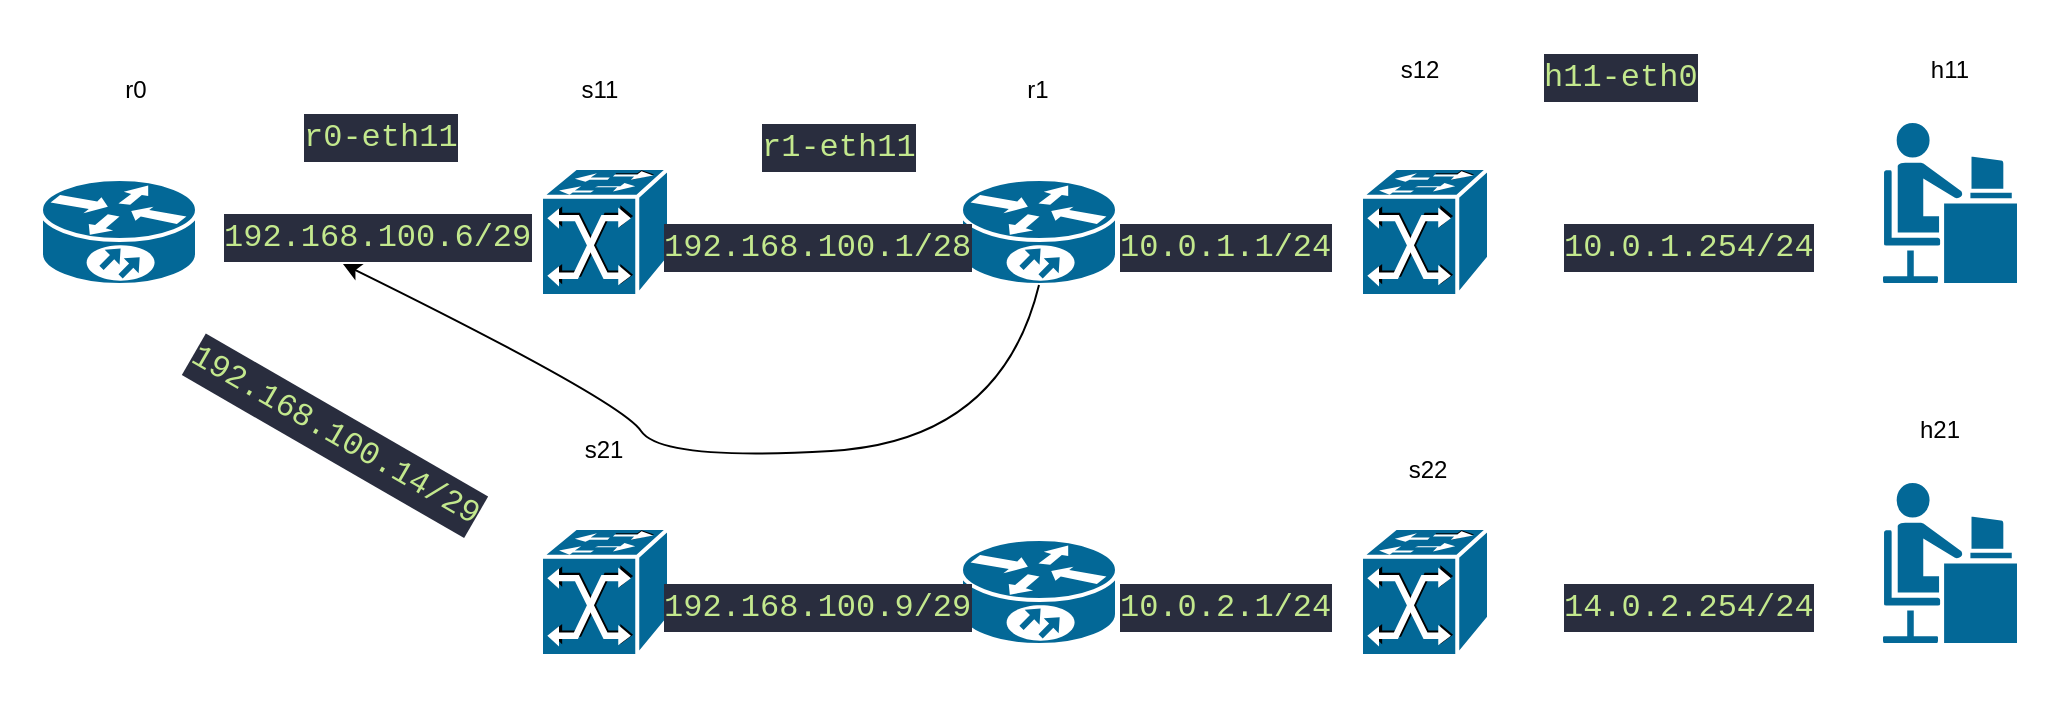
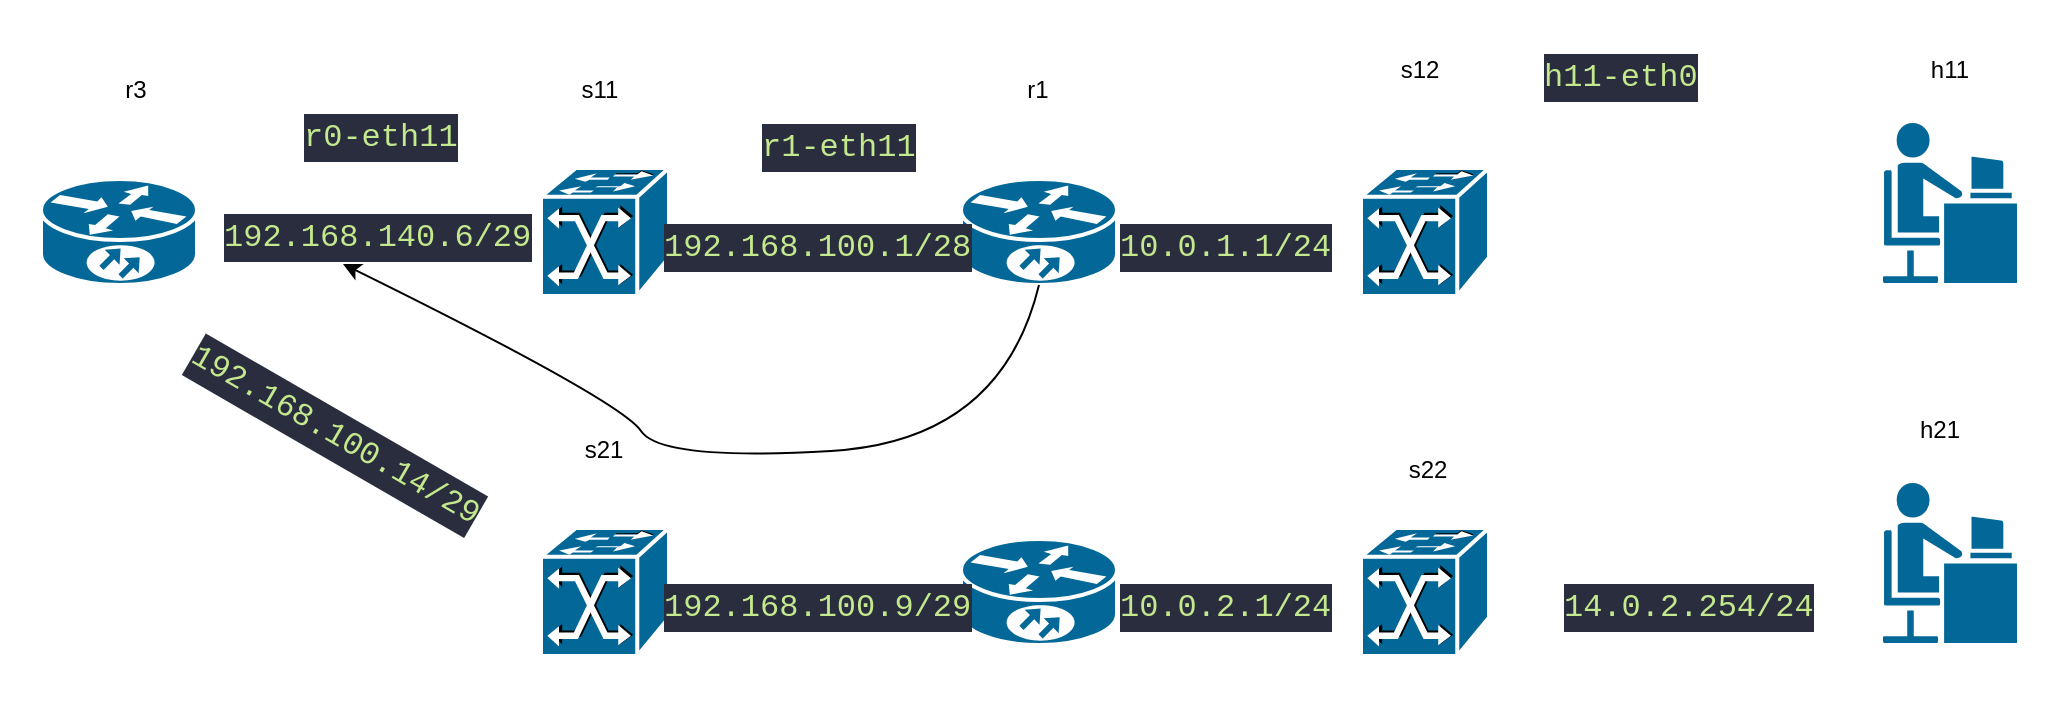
  <mxCell id="0" />
  <mxCell id="1" parent="0" />
  <mxCell id="2" value="" style="shape=mxgraph.cisco.routers.10700;sketch=0;html=1;pointerEvents=1;dashed=0;fillColor=#036897;strokeColor=#ffffff;strokeWidth=2;verticalLabelPosition=bottom;verticalAlign=top;align=center;outlineConnect=0;" vertex="1" parent="1"><mxGeometry x="20" y="89" width="78" height="53" as="geometry" /></mxCell>
  <mxCell id="3" value="" style="shape=mxgraph.cisco.routers.10700;sketch=0;html=1;pointerEvents=1;dashed=0;fillColor=#036897;strokeColor=#ffffff;strokeWidth=2;verticalLabelPosition=bottom;verticalAlign=top;align=center;outlineConnect=0;" vertex="1" parent="1"><mxGeometry x="480" y="89" width="78" height="53" as="geometry" /></mxCell>
  <mxCell id="4" value="" style="shape=mxgraph.cisco.switches.atm_fast_gigabit_etherswitch;sketch=0;html=1;pointerEvents=1;dashed=0;fillColor=#036897;strokeColor=#ffffff;strokeWidth=2;verticalLabelPosition=bottom;verticalAlign=top;align=center;outlineConnect=0;" vertex="1" parent="1"><mxGeometry x="270" y="83.5" width="64" height="64" as="geometry" /></mxCell>
  <mxCell id="5" value="" style="shape=mxgraph.cisco.switches.atm_fast_gigabit_etherswitch;sketch=0;html=1;pointerEvents=1;dashed=0;fillColor=#036897;strokeColor=#ffffff;strokeWidth=2;verticalLabelPosition=bottom;verticalAlign=top;align=center;outlineConnect=0;" vertex="1" parent="1"><mxGeometry x="680" y="83.5" width="64" height="64" as="geometry" /></mxCell>
  <mxCell id="6" value="" style="shape=mxgraph.cisco.people.androgenous_person;sketch=0;html=1;pointerEvents=1;dashed=0;fillColor=#036897;strokeColor=#ffffff;strokeWidth=2;verticalLabelPosition=bottom;verticalAlign=top;align=center;outlineConnect=0;" vertex="1" parent="1"><mxGeometry x="940" y="60" width="69" height="82" as="geometry" /></mxCell>
- <mxCell id="7" value="r0" style="text;html=1;align=center;verticalAlign=middle;whiteSpace=wrap;rounded=0;" vertex="1" parent="1"><mxGeometry x="38" y="30" width="60" height="30" as="geometry" /></mxCell>
+ <mxCell id="7" value="r3" style="text;html=1;align=center;verticalAlign=middle;whiteSpace=wrap;rounded=0;" vertex="1" parent="1"><mxGeometry x="38" y="30" width="60" height="30" as="geometry" /></mxCell>
  <mxCell id="8" value="s11" style="text;html=1;align=center;verticalAlign=middle;whiteSpace=wrap;rounded=0;" vertex="1" parent="1"><mxGeometry x="270" y="30" width="60" height="30" as="geometry" /></mxCell>
  <mxCell id="9" value="r1" style="text;html=1;align=center;verticalAlign=middle;whiteSpace=wrap;rounded=0;" vertex="1" parent="1"><mxGeometry x="489" y="30" width="60" height="30" as="geometry" /></mxCell>
  <mxCell id="10" value="&lt;div style=&quot;color: #babed8;background-color: #292d3e;font-family: 'FiraCode NERD FONT', Menlo, Monaco, 'Courier New', monospace;font-weight: normal;font-size: 16px;line-height: 24px;white-space: pre;&quot;&gt;&lt;div&gt;&lt;span style=&quot;color: #c3e88d;&quot;&gt;192.168.100.1/28&lt;/span&gt;&lt;/div&gt;&lt;/div&gt;" style="text;whiteSpace=wrap;html=1;" vertex="1" parent="1"><mxGeometry x="330" y="105" width="159" height="50" as="geometry" /></mxCell>
  <mxCell id="11" value="&lt;div style=&quot;color: #babed8;background-color: #292d3e;font-family: 'FiraCode NERD FONT', Menlo, Monaco, 'Courier New', monospace;font-weight: normal;font-size: 16px;line-height: 24px;white-space: pre;&quot;&gt;&lt;div&gt;&lt;span style=&quot;color: #c3e88d;&quot;&gt;10.0.1.1/24&lt;/span&gt;&lt;/div&gt;&lt;/div&gt;" style="text;whiteSpace=wrap;html=1;" vertex="1" parent="1"><mxGeometry x="558" y="105" width="140" height="50" as="geometry" /></mxCell>
- <mxCell id="12" value="&lt;div style=&quot;color: #babed8;background-color: #292d3e;font-family: 'FiraCode NERD FONT', Menlo, Monaco, 'Courier New', monospace;font-weight: normal;font-size: 16px;line-height: 24px;white-space: pre;&quot;&gt;&lt;div&gt;&lt;span style=&quot;color: #c3e88d;&quot;&gt;192.168.100.6/29&lt;/span&gt;&lt;/div&gt;&lt;/div&gt;" style="text;whiteSpace=wrap;html=1;" vertex="1" parent="1"><mxGeometry x="110" y="99.5" width="122" height="32" as="geometry" /></mxCell>
- <mxCell id="13" value="&lt;div style=&quot;color: #babed8;background-color: #292d3e;font-family: 'FiraCode NERD FONT', Menlo, Monaco, 'Courier New', monospace;font-weight: normal;font-size: 16px;line-height: 24px;white-space: pre;&quot;&gt;&lt;div&gt;&lt;span style=&quot;color: #c3e88d;&quot;&gt;10.0.1.254/24&lt;/span&gt;&lt;/div&gt;&lt;/div&gt;" style="text;whiteSpace=wrap;html=1;" vertex="1" parent="1"><mxGeometry x="780" y="105" width="160" height="50" as="geometry" /></mxCell>
+ <mxCell id="12" value="&lt;div style=&quot;color: #babed8;background-color: #292d3e;font-family: 'FiraCode NERD FONT', Menlo, Monaco, 'Courier New', monospace;font-weight: normal;font-size: 16px;line-height: 24px;white-space: pre;&quot;&gt;&lt;div&gt;&lt;span style=&quot;color: #c3e88d;&quot;&gt;192.168.140.6/29&lt;/span&gt;&lt;/div&gt;&lt;/div&gt;" style="text;whiteSpace=wrap;html=1;" vertex="1" parent="1"><mxGeometry x="110" y="99.5" width="122" height="32" as="geometry" /></mxCell>
  <mxCell id="14" value="" style="shape=mxgraph.cisco.routers.10700;sketch=0;html=1;pointerEvents=1;dashed=0;fillColor=#036897;strokeColor=#ffffff;strokeWidth=2;verticalLabelPosition=bottom;verticalAlign=top;align=center;outlineConnect=0;" vertex="1" parent="1"><mxGeometry x="480" y="269" width="78" height="53" as="geometry" /></mxCell>
  <mxCell id="15" value="" style="shape=mxgraph.cisco.switches.atm_fast_gigabit_etherswitch;sketch=0;html=1;pointerEvents=1;dashed=0;fillColor=#036897;strokeColor=#ffffff;strokeWidth=2;verticalLabelPosition=bottom;verticalAlign=top;align=center;outlineConnect=0;" vertex="1" parent="1"><mxGeometry x="270" y="263.5" width="64" height="64" as="geometry" /></mxCell>
  <mxCell id="16" value="" style="shape=mxgraph.cisco.switches.atm_fast_gigabit_etherswitch;sketch=0;html=1;pointerEvents=1;dashed=0;fillColor=#036897;strokeColor=#ffffff;strokeWidth=2;verticalLabelPosition=bottom;verticalAlign=top;align=center;outlineConnect=0;" vertex="1" parent="1"><mxGeometry x="680" y="263.5" width="64" height="64" as="geometry" /></mxCell>
  <mxCell id="17" value="" style="shape=mxgraph.cisco.people.androgenous_person;sketch=0;html=1;pointerEvents=1;dashed=0;fillColor=#036897;strokeColor=#ffffff;strokeWidth=2;verticalLabelPosition=bottom;verticalAlign=top;align=center;outlineConnect=0;" vertex="1" parent="1"><mxGeometry x="940" y="240" width="69" height="82" as="geometry" /></mxCell>
  <mxCell id="18" value="s21" style="text;html=1;align=center;verticalAlign=middle;whiteSpace=wrap;rounded=0;" vertex="1" parent="1"><mxGeometry x="272" y="210" width="60" height="30" as="geometry" /></mxCell>
  <mxCell id="19" value="&lt;div style=&quot;color: #babed8;background-color: #292d3e;font-family: 'FiraCode NERD FONT', Menlo, Monaco, 'Courier New', monospace;font-weight: normal;font-size: 16px;line-height: 24px;white-space: pre;&quot;&gt;&lt;div&gt;&lt;span style=&quot;color: #c3e88d;&quot;&gt;192.168.100.9/29&lt;/span&gt;&lt;/div&gt;&lt;/div&gt;" style="text;whiteSpace=wrap;html=1;" vertex="1" parent="1"><mxGeometry x="330" y="285" width="159" height="50" as="geometry" /></mxCell>
  <mxCell id="20" value="&lt;div style=&quot;color: #babed8;background-color: #292d3e;font-family: 'FiraCode NERD FONT', Menlo, Monaco, 'Courier New', monospace;font-weight: normal;font-size: 16px;line-height: 24px;white-space: pre;&quot;&gt;&lt;div&gt;&lt;span style=&quot;color: #c3e88d;&quot;&gt;10.0.2.1/24&lt;/span&gt;&lt;/div&gt;&lt;/div&gt;" style="text;whiteSpace=wrap;html=1;" vertex="1" parent="1"><mxGeometry x="558" y="285" width="140" height="50" as="geometry" /></mxCell>
  <mxCell id="21" value="&lt;div style=&quot;color: #babed8;background-color: #292d3e;font-family: 'FiraCode NERD FONT', Menlo, Monaco, 'Courier New', monospace;font-weight: normal;font-size: 16px;line-height: 24px;white-space: pre;&quot;&gt;&lt;div&gt;&lt;span style=&quot;color: #c3e88d;&quot;&gt;192.168.100.14/29&lt;/span&gt;&lt;/div&gt;&lt;/div&gt;" style="text;whiteSpace=wrap;html=1;rotation=30;" vertex="1" parent="1"><mxGeometry x="89" y="188" width="122" height="32" as="geometry" /></mxCell>
  <mxCell id="22" value="&lt;div style=&quot;color: #babed8;background-color: #292d3e;font-family: 'FiraCode NERD FONT', Menlo, Monaco, 'Courier New', monospace;font-weight: normal;font-size: 16px;line-height: 24px;white-space: pre;&quot;&gt;&lt;div&gt;&lt;span style=&quot;color: #c3e88d;&quot;&gt;14.0.2.254/24&lt;/span&gt;&lt;/div&gt;&lt;/div&gt;" style="text;whiteSpace=wrap;html=1;" vertex="1" parent="1"><mxGeometry x="780" y="285" width="160" height="50" as="geometry" /></mxCell>
  <mxCell id="23" value="s22" style="text;html=1;align=center;verticalAlign=middle;whiteSpace=wrap;rounded=0;" vertex="1" parent="1"><mxGeometry x="684" y="220" width="60" height="30" as="geometry" /></mxCell>
  <mxCell id="24" value="s12" style="text;html=1;align=center;verticalAlign=middle;whiteSpace=wrap;rounded=0;" vertex="1" parent="1"><mxGeometry x="680" y="20" width="60" height="30" as="geometry" /></mxCell>
  <mxCell id="25" value="h11" style="text;html=1;align=center;verticalAlign=middle;whiteSpace=wrap;rounded=0;" vertex="1" parent="1"><mxGeometry x="944.5" y="20" width="60" height="30" as="geometry" /></mxCell>
  <mxCell id="26" value="h21" style="text;html=1;align=center;verticalAlign=middle;whiteSpace=wrap;rounded=0;" vertex="1" parent="1"><mxGeometry x="940" y="200" width="60" height="30" as="geometry" /></mxCell>
  <mxCell id="27" value="" style="curved=1;endArrow=classic;html=1;rounded=0;exitX=0.5;exitY=1;exitDx=0;exitDy=0;exitPerimeter=0;entryX=0.5;entryY=1;entryDx=0;entryDy=0;" edge="1" parent="1" source="3" target="12"><mxGeometry width="50" height="50" relative="1" as="geometry"><mxPoint x="450" y="220" as="sourcePoint" /><mxPoint x="500" y="170" as="targetPoint" /><Array as="points"><mxPoint x="500" y="220" /><mxPoint x="330" y="230" /><mxPoint x="310" y="200" /></Array></mxGeometry></mxCell>
  <mxCell id="28" value="&lt;div style=&quot;color: #babed8;background-color: #292d3e;font-family: 'FiraCode NERD FONT', Menlo, Monaco, 'Courier New', monospace;font-weight: normal;font-size: 16px;line-height: 24px;white-space: pre;&quot;&gt;&lt;div&gt;&lt;span style=&quot;color: #c3e88d;&quot;&gt;r1-eth11&lt;/span&gt;&lt;/div&gt;&lt;/div&gt;" style="text;whiteSpace=wrap;html=1;" vertex="1" parent="1"><mxGeometry x="379" y="55" width="110" height="50" as="geometry" /></mxCell>
  <mxCell id="29" value="&lt;div style=&quot;color: #babed8;background-color: #292d3e;font-family: 'FiraCode NERD FONT', Menlo, Monaco, 'Courier New', monospace;font-weight: normal;font-size: 16px;line-height: 24px;white-space: pre;&quot;&gt;&lt;div&gt;&lt;span style=&quot;color: #c3e88d;&quot;&gt;r0-eth11&lt;/span&gt;&lt;/div&gt;&lt;/div&gt;" style="text;whiteSpace=wrap;html=1;" vertex="1" parent="1"><mxGeometry x="150" y="49.5" width="110" height="50" as="geometry" /></mxCell>
  <mxCell id="30" value="&lt;div style=&quot;color: #babed8;background-color: #292d3e;font-family: 'FiraCode NERD FONT', Menlo, Monaco, 'Courier New', monospace;font-weight: normal;font-size: 16px;line-height: 24px;white-space: pre;&quot;&gt;&lt;div&gt;&lt;span style=&quot;color: #c3e88d;&quot;&gt;h11-eth0&lt;/span&gt;&lt;/div&gt;&lt;/div&gt;" style="text;whiteSpace=wrap;html=1;" vertex="1" parent="1"><mxGeometry x="770" y="20" width="110" height="50" as="geometry" /></mxCell>
